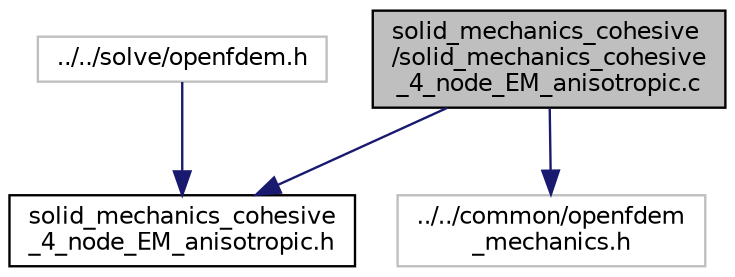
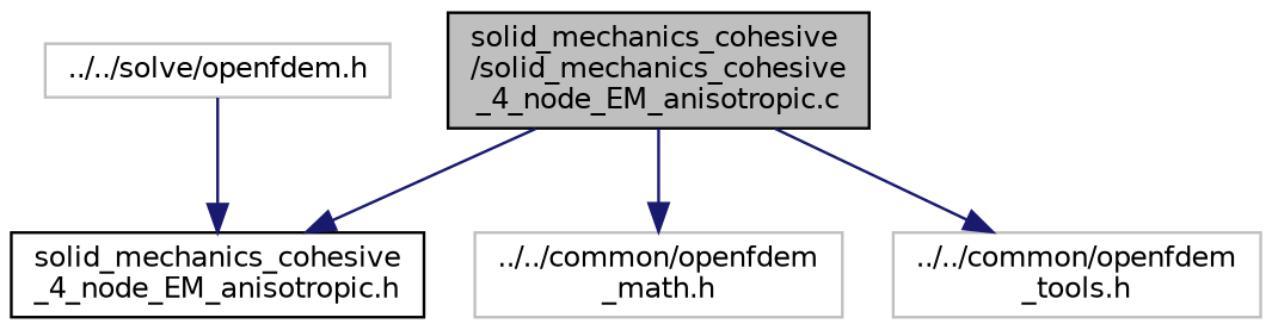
  digraph {
    node [color=grey75 fillcolor=white fontname=Helvetica fontsize=10 shape=record style=filled]
    edge [color=midnightblue fontname=Helvetica fontsize=10 labelfontname=Helvetica labelfontsize=10 style=solid]
    n1 [color=black fillcolor=grey75 fontcolor=black height=0.2 label="solid_mechanics_cohesive\l/solid_mechanics_cohesive\l_4_node_EM_anisotropic.c" width=0.4]
    n2 [color=black height=0.2 label="solid_mechanics_cohesive\l_4_node_EM_anisotropic.h" width=0.4]
-   n4 [height=0.2 label="../../common/openfdem\l_mechanics.h" width=0.4]
+   n3 [height=0.2 label="../../common/openfdem\l_math.h" width=0.4]
+   n4 [height=0.2 label="../../common/openfdem\l_tools.h" width=0.4]
    n5 [height=0.2 label="../../solve/openfdem.h" width=0.4]
    n1 -> n2
+   n1 -> n3
    n1 -> n4
    n5 -> n2
  }
